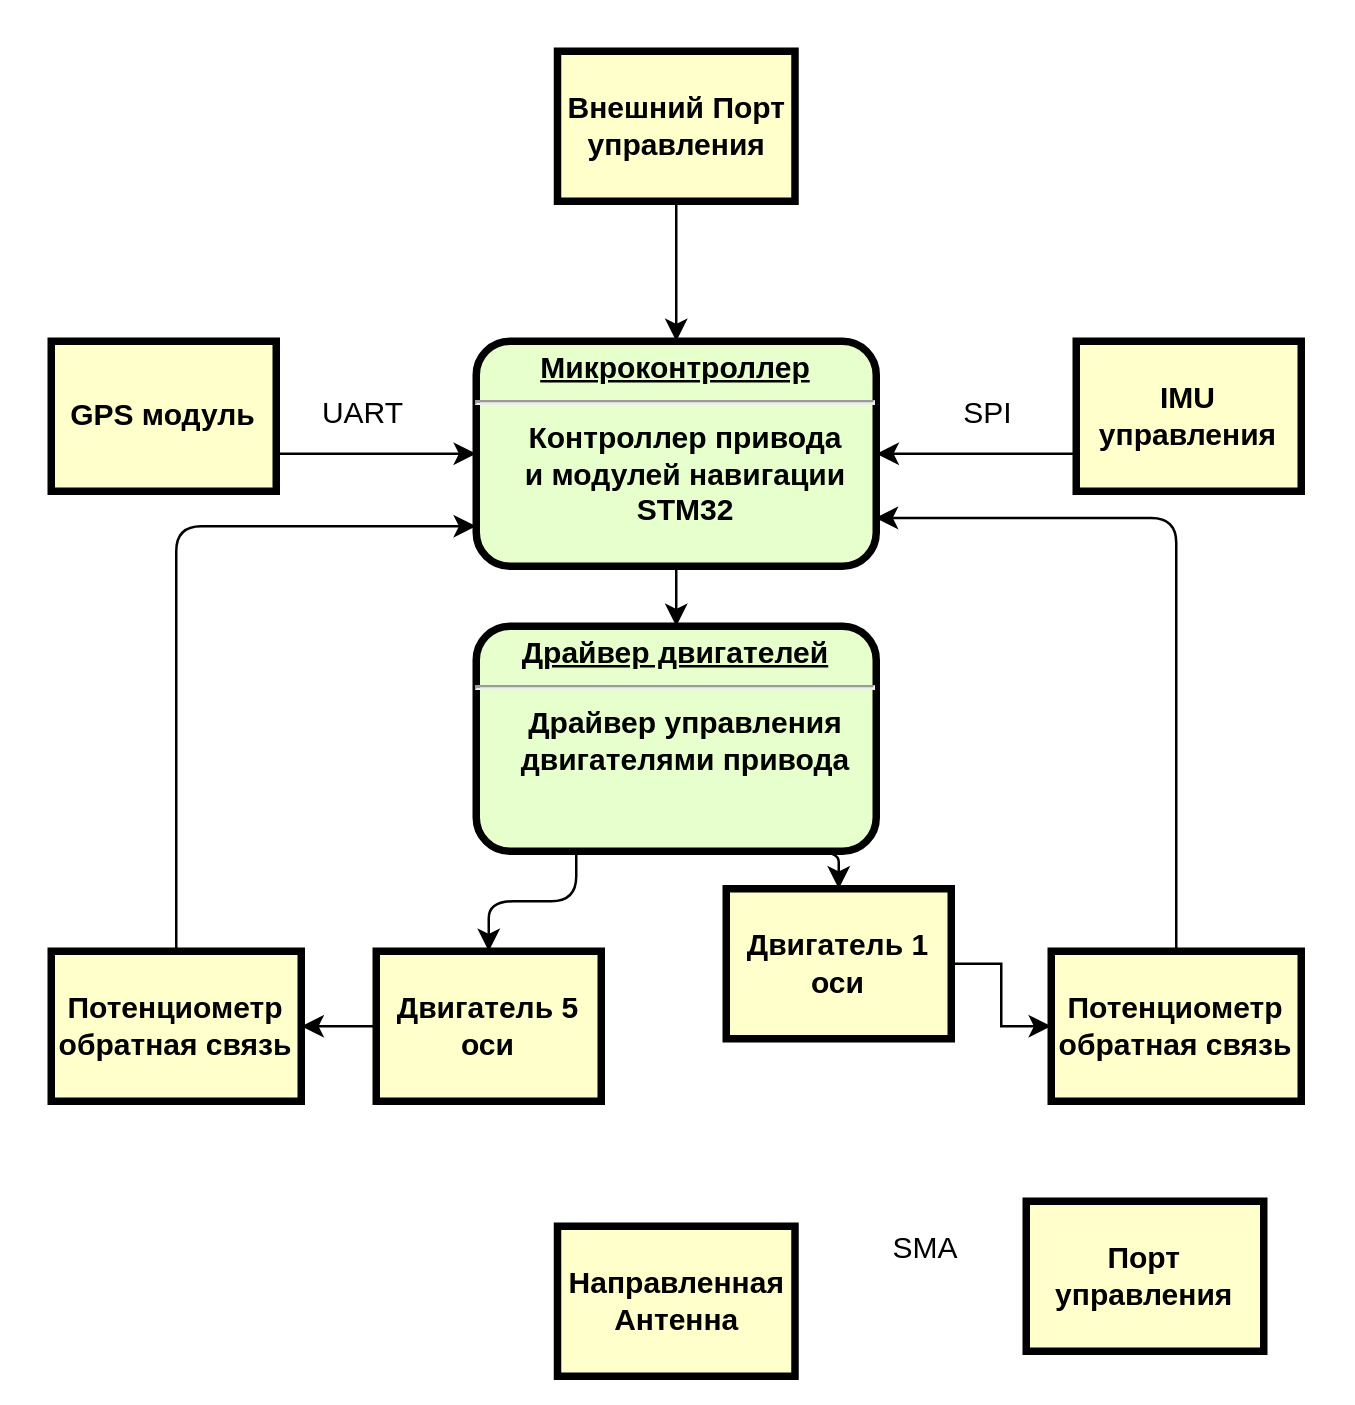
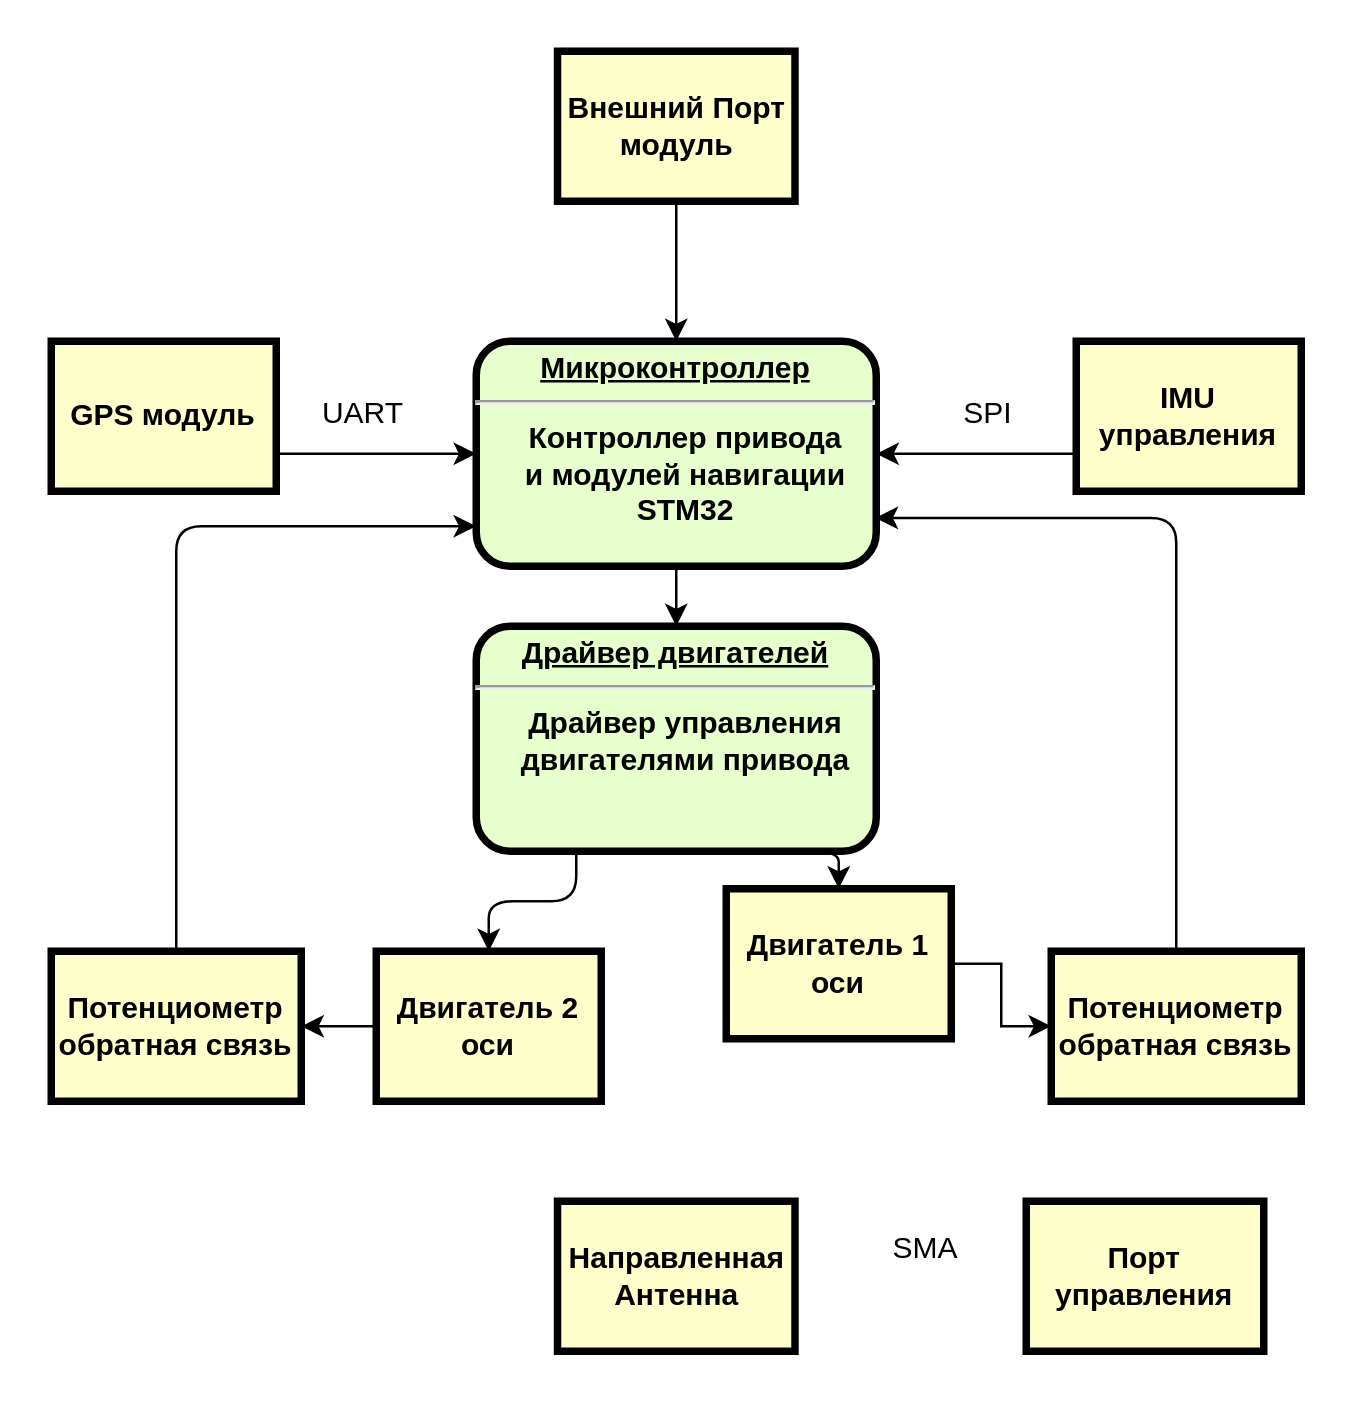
  <mxCell id="0" />
  <mxCell id="1" parent="0" />
  <mxCell id="2" style="edgeStyle=orthogonalEdgeStyle;rounded=0;orthogonalLoop=1;jettySize=auto;html=1;entryX=0.5;entryY=0;entryDx=0;entryDy=0;" parent="1" source="3" target="8" edge="1"><mxGeometry relative="1" as="geometry" /></mxCell>
  <mxCell id="3" value="&lt;p style=&quot;margin: 0px; margin-top: 4px; text-align: center; text-decoration: underline;&quot;&gt;&lt;strong&gt;Микроконтроллер&lt;/strong&gt;&lt;/p&gt;&lt;hr&gt;&lt;p style=&quot;margin: 0px; margin-left: 8px;&quot;&gt;Контроллер привода&lt;/p&gt;&lt;p style=&quot;margin: 0px; margin-left: 8px;&quot;&gt;и модулей навигации&lt;br&gt;STM32&lt;/p&gt;" style="verticalAlign=middle;align=center;overflow=fill;fontSize=12;fontFamily=Helvetica;html=1;rounded=1;fontStyle=1;strokeWidth=3;fillColor=#E6FFCC" parent="1" vertex="1"><mxGeometry x="190" y="136" width="160" height="90" as="geometry" /></mxCell>
  <mxCell id="4" value="" style="edgeStyle=orthogonalEdgeStyle;rounded=0;orthogonalLoop=1;jettySize=auto;html=1;" parent="1" source="5" target="12" edge="1"><mxGeometry relative="1" as="geometry" /></mxCell>
  <mxCell id="5" value="Двигатель 1 оси" style="whiteSpace=wrap;align=center;verticalAlign=middle;fontStyle=1;strokeWidth=3;fillColor=#FFFFCC" parent="1" vertex="1"><mxGeometry x="290" y="355" width="90" height="60" as="geometry" /></mxCell>
  <mxCell id="6" style="edgeStyle=orthogonalEdgeStyle;rounded=1;orthogonalLoop=1;jettySize=auto;html=1;exitX=0.75;exitY=1;exitDx=0;exitDy=0;entryX=0.5;entryY=0;entryDx=0;entryDy=0;curved=0;" parent="1" source="8" target="5" edge="1"><mxGeometry relative="1" as="geometry" /></mxCell>
  <mxCell id="7" style="edgeStyle=orthogonalEdgeStyle;rounded=1;orthogonalLoop=1;jettySize=auto;html=1;exitX=0.25;exitY=1;exitDx=0;exitDy=0;curved=0;" parent="1" source="8" target="10" edge="1"><mxGeometry relative="1" as="geometry" /></mxCell>
  <mxCell id="8" value="&lt;p style=&quot;margin: 0px; margin-top: 4px; text-align: center; text-decoration: underline;&quot;&gt;Драйвер двигателей&lt;/p&gt;&lt;hr&gt;&lt;p style=&quot;margin: 0px; margin-left: 8px;&quot;&gt;Драйвер управления&lt;/p&gt;&lt;p style=&quot;margin: 0px; margin-left: 8px;&quot;&gt;двигателями привода&lt;/p&gt;" style="verticalAlign=middle;align=center;overflow=fill;fontSize=12;fontFamily=Helvetica;html=1;rounded=1;fontStyle=1;strokeWidth=3;fillColor=#E6FFCC" parent="1" vertex="1"><mxGeometry x="190" y="250" width="160" height="90" as="geometry" /></mxCell>
  <mxCell id="9" value="" style="edgeStyle=orthogonalEdgeStyle;rounded=0;orthogonalLoop=1;jettySize=auto;html=1;" parent="1" source="10" target="14" edge="1"><mxGeometry relative="1" as="geometry" /></mxCell>
- <mxCell id="10" value="Двигатель 5 оси" style="whiteSpace=wrap;align=center;verticalAlign=middle;fontStyle=1;strokeWidth=3;fillColor=#FFFFCC" parent="1" vertex="1"><mxGeometry x="150" y="380" width="90" height="60" as="geometry" /></mxCell>
+ <mxCell id="10" value="Двигатель 2 оси" style="whiteSpace=wrap;align=center;verticalAlign=middle;fontStyle=1;strokeWidth=3;fillColor=#FFFFCC" parent="1" vertex="1"><mxGeometry x="150" y="380" width="90" height="60" as="geometry" /></mxCell>
  <mxCell id="11" style="edgeStyle=orthogonalEdgeStyle;rounded=1;orthogonalLoop=1;jettySize=auto;html=1;entryX=0.998;entryY=0.785;entryDx=0;entryDy=0;entryPerimeter=0;curved=0;" parent="1" source="12" target="3" edge="1"><mxGeometry relative="1" as="geometry"><Array as="points"><mxPoint x="470" y="207" /><mxPoint x="350" y="207" /></Array></mxGeometry></mxCell>
  <mxCell id="12" value="Потенциометр обратная связь" style="whiteSpace=wrap;align=center;verticalAlign=middle;fontStyle=1;strokeWidth=3;fillColor=#FFFFCC" parent="1" vertex="1"><mxGeometry x="420" y="380" width="100" height="60" as="geometry" /></mxCell>
  <mxCell id="13" style="edgeStyle=orthogonalEdgeStyle;rounded=1;orthogonalLoop=1;jettySize=auto;html=1;curved=0;" parent="1" source="14" edge="1"><mxGeometry relative="1" as="geometry"><mxPoint x="190" y="210" as="targetPoint" /><Array as="points"><mxPoint x="70" y="210" /><mxPoint x="190" y="210" /></Array></mxGeometry></mxCell>
  <mxCell id="14" value="Потенциометр обратная связь" style="whiteSpace=wrap;align=center;verticalAlign=middle;fontStyle=1;strokeWidth=3;fillColor=#FFFFCC" parent="1" vertex="1"><mxGeometry x="20" y="380" width="100" height="60" as="geometry" /></mxCell>
  <mxCell id="15" style="edgeStyle=orthogonalEdgeStyle;rounded=0;orthogonalLoop=1;jettySize=auto;html=1;exitX=1;exitY=0.75;exitDx=0;exitDy=0;entryX=0;entryY=0.5;entryDx=0;entryDy=0;" parent="1" source="16" target="3" edge="1"><mxGeometry relative="1" as="geometry" /></mxCell>
  <mxCell id="16" value="GPS модуль" style="whiteSpace=wrap;align=center;verticalAlign=middle;fontStyle=1;strokeWidth=3;fillColor=#FFFFCC" parent="1" vertex="1"><mxGeometry x="20" y="136" width="90" height="60" as="geometry" /></mxCell>
  <mxCell id="17" style="edgeStyle=orthogonalEdgeStyle;rounded=0;orthogonalLoop=1;jettySize=auto;html=1;entryX=1;entryY=0.5;entryDx=0;entryDy=0;" parent="1" source="18" target="3" edge="1"><mxGeometry relative="1" as="geometry"><Array as="points"><mxPoint x="515" y="181" /></Array></mxGeometry></mxCell>
  <mxCell id="18" value="IMU управления" style="whiteSpace=wrap;align=center;verticalAlign=middle;fontStyle=1;strokeWidth=3;fillColor=#FFFFCC" parent="1" vertex="1"><mxGeometry x="430" y="136" width="90" height="60" as="geometry" /></mxCell>
- <mxCell id="19" value="Направленная&#10;Антенна" style="whiteSpace=wrap;align=center;verticalAlign=middle;fontStyle=1;strokeWidth=3;fillColor=#FFFFCC" parent="1" vertex="1"><mxGeometry x="222.5" y="490" width="95" height="60" as="geometry" /></mxCell>
+ <mxCell id="19" value="Направленная&#10;Антенна" style="whiteSpace=wrap;align=center;verticalAlign=middle;fontStyle=1;strokeWidth=3;fillColor=#FFFFCC" parent="1" vertex="1"><mxGeometry x="222.5" y="480" width="95" height="60" as="geometry" /></mxCell>
  <mxCell id="20" value="SPI" style="text;spacingTop=-5;align=center" parent="1" vertex="1"><mxGeometry x="380" y="156" width="30" height="20" as="geometry" /></mxCell>
  <mxCell id="21" value="UART" style="text;spacingTop=-5;align=center" parent="1" vertex="1"><mxGeometry x="130" y="156" width="30" height="20" as="geometry" /></mxCell>
  <mxCell id="22" style="edgeStyle=orthogonalEdgeStyle;rounded=0;orthogonalLoop=1;jettySize=auto;html=1;entryX=0.5;entryY=0;entryDx=0;entryDy=0;" edge="1" parent="1" source="23" target="3"><mxGeometry relative="1" as="geometry" /></mxCell>
- <mxCell id="23" value="Внешний Порт управления" style="whiteSpace=wrap;align=center;verticalAlign=middle;fontStyle=1;strokeWidth=3;fillColor=#FFFFCC" vertex="1" parent="1"><mxGeometry x="222.5" y="20" width="95" height="60" as="geometry" /></mxCell>
+ <mxCell id="23" value="Внешний Порт модуль" style="whiteSpace=wrap;align=center;verticalAlign=middle;fontStyle=1;strokeWidth=3;fillColor=#FFFFCC" vertex="1" parent="1"><mxGeometry x="222.5" y="20" width="95" height="60" as="geometry" /></mxCell>
  <mxCell id="24" value="SMA" style="text;spacingTop=-5;align=center" parent="1" vertex="1"><mxGeometry x="355" y="490" width="30" height="20" as="geometry" /></mxCell>
  <mxCell id="25" value="Порт управления" style="whiteSpace=wrap;align=center;verticalAlign=middle;fontStyle=1;strokeWidth=3;fillColor=#FFFFCC" vertex="1" parent="1"><mxGeometry x="410" y="480" width="95" height="60" as="geometry" /></mxCell>
